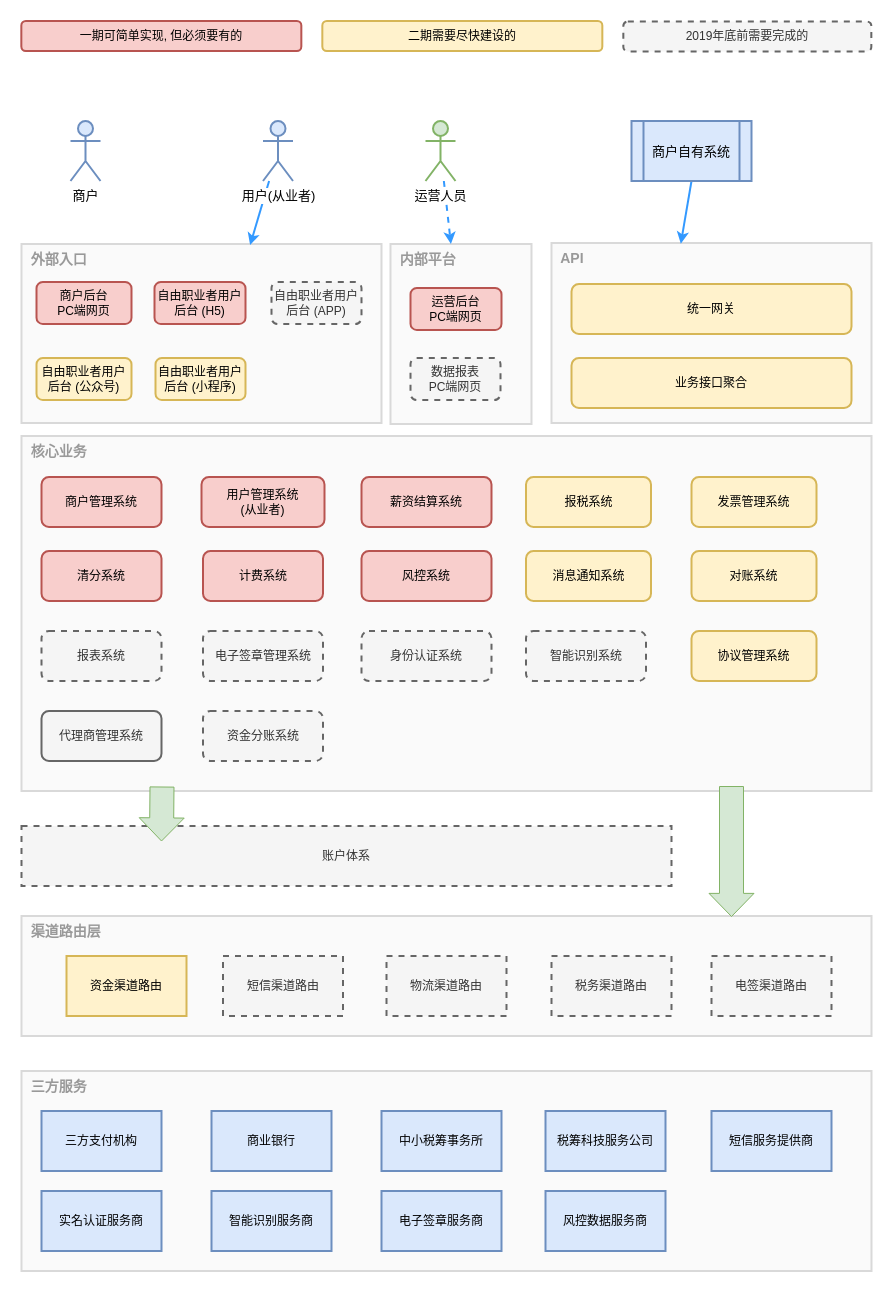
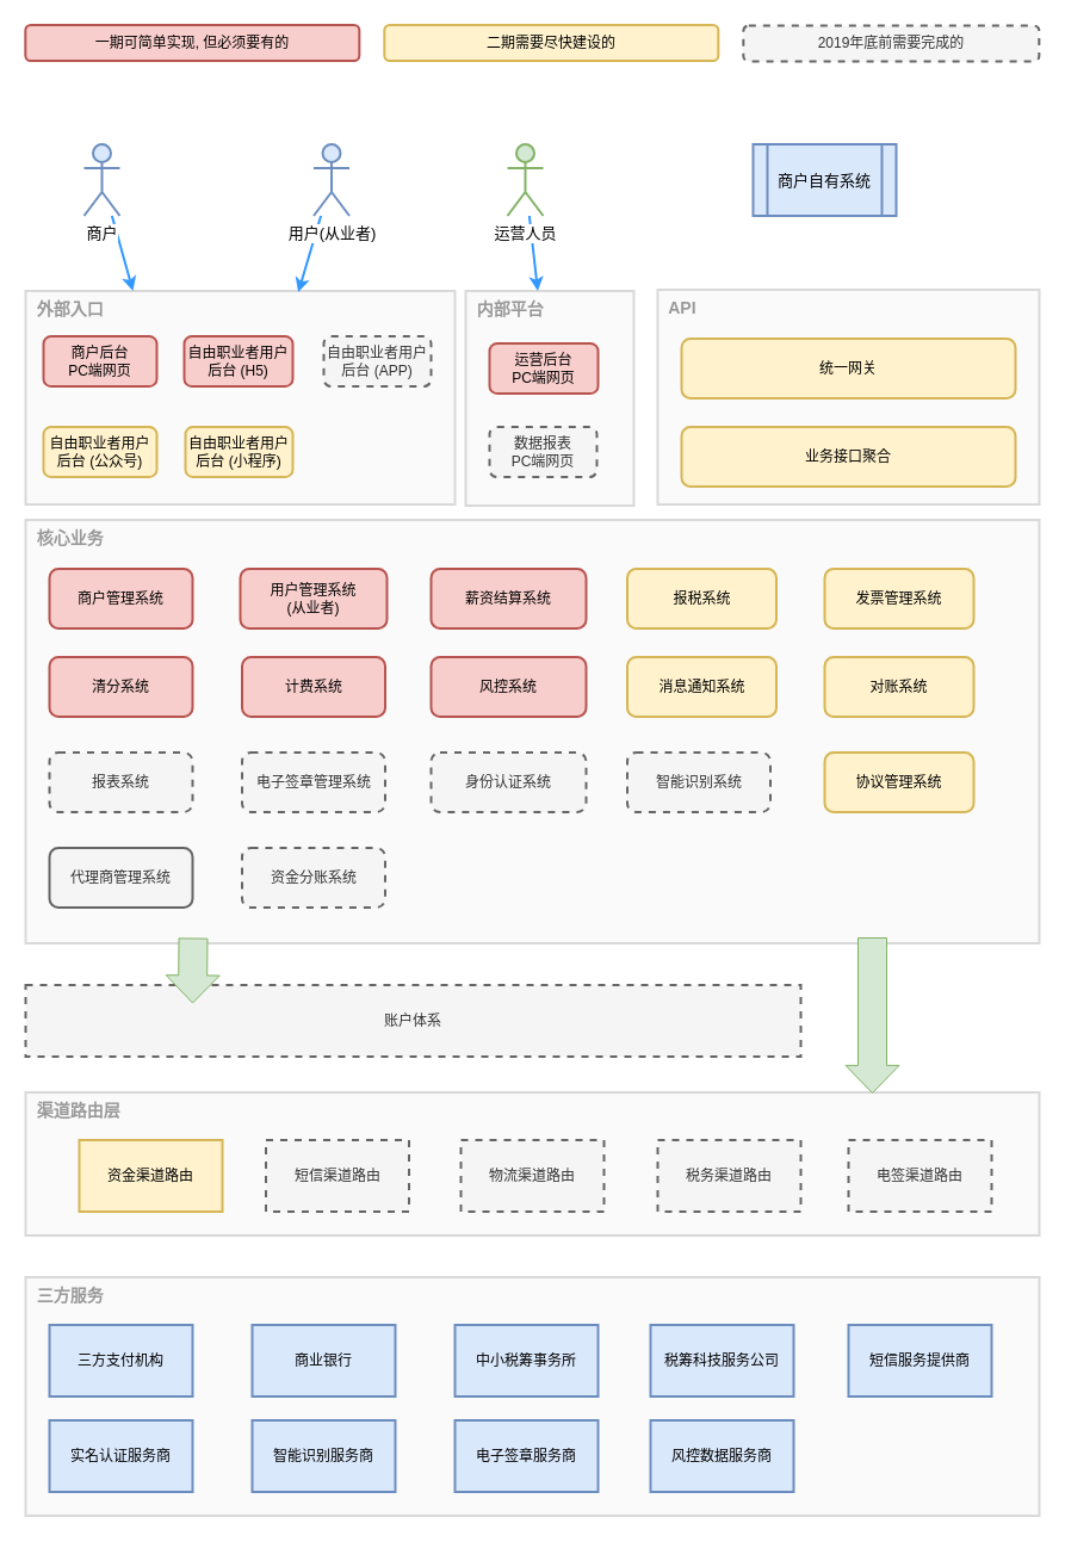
  <mxCell id="0" />
  <mxCell id="1" parent="0" />
  <mxCell id="2" value="&amp;nbsp; 三方服务" style="rounded=0;whiteSpace=wrap;html=1;glass=0;align=left;verticalAlign=top;strokeWidth=2;fillColor=#FAFAFA;strokeColor=#D9D9D9;fontColor=#999999;fontSize=14;fontStyle=1" vertex="1" parent="1"><mxGeometry y="1070.5" width="850" height="200" as="geometry" x="21" /></mxCell>
  <mxCell id="3" value="&amp;nbsp; 渠道路由层" style="rounded=0;whiteSpace=wrap;html=1;glass=0;gradientColor=none;align=left;verticalAlign=top;strokeWidth=2;fillColor=#FAFAFA;strokeColor=#D9D9D9;fontSize=14;fontStyle=1;fontColor=#999999;" vertex="1" parent="1"><mxGeometry y="915.5" width="850" height="120" as="geometry" x="21" /></mxCell>
  <mxCell id="4" value="&amp;nbsp; 核心业务" style="rounded=0;whiteSpace=wrap;html=1;glass=0;align=left;verticalAlign=top;strokeWidth=2;fillColor=#FAFAFA;strokeColor=#D9D9D9;fontColor=#999999;fontSize=14;fontStyle=1" vertex="1" parent="1"><mxGeometry y="435.5" width="850" height="355" as="geometry" x="21" /></mxCell>
  <mxCell id="5" value="&amp;nbsp; 内部平台" style="rounded=0;whiteSpace=wrap;html=1;glass=0;align=left;verticalAlign=top;strokeWidth=2;fillColor=#FAFAFA;strokeColor=#D9D9D9;fontColor=#999999;fontSize=14;fontStyle=1" vertex="1" parent="1"><mxGeometry x="390" y="243.5" width="141" height="180" as="geometry" /></mxCell>
  <mxCell id="6" value="&amp;nbsp; 外部入口" style="rounded=0;whiteSpace=wrap;html=1;glass=0;align=left;verticalAlign=top;strokeWidth=2;fillColor=#FAFAFA;strokeColor=#D9D9D9;fontColor=#999999;fontSize=14;fontStyle=1" vertex="1" parent="1"><mxGeometry y="243.5" width="360" height="179" as="geometry" x="21" /></mxCell>
  <mxCell id="7" value="商户后台&lt;br&gt;PC端网页&lt;br&gt;" style="rounded=1;whiteSpace=wrap;html=1;glass=0;fillColor=#f8cecc;strokeColor=#b85450;strokeWidth=2;" vertex="1" parent="1"><mxGeometry x="36" y="281.5" width="95" height="42" as="geometry" /></mxCell>
  <mxCell id="8" value="商户管理系统" style="rounded=1;whiteSpace=wrap;html=1;glass=0;fillColor=#f8cecc;strokeColor=#b85450;strokeWidth=2;" vertex="1" parent="1"><mxGeometry x="41" y="476.5" width="120" height="50" as="geometry" /></mxCell>
  <mxCell id="9" value="用户管理系统&lt;br&gt;(从业者)&lt;br&gt;" style="rounded=1;whiteSpace=wrap;html=1;glass=0;fillColor=#f8cecc;strokeColor=#b85450;strokeWidth=2;" vertex="1" parent="1"><mxGeometry x="201" y="476.5" width="123" height="50" as="geometry" /></mxCell>
  <mxCell id="10" value="薪资结算系统" style="rounded=1;whiteSpace=wrap;html=1;glass=0;fillColor=#f8cecc;strokeColor=#b85450;strokeWidth=2;" vertex="1" parent="1"><mxGeometry x="361" y="476.5" width="130" height="50" as="geometry" /></mxCell>
  <mxCell id="11" value="资金渠道路由" style="rounded=0;whiteSpace=wrap;html=1;glass=0;fillColor=#fff2cc;strokeColor=#d6b656;strokeWidth=2;" vertex="1" parent="1"><mxGeometry x="66" y="955.5" width="120" height="60" as="geometry" /></mxCell>
  <mxCell id="12" value="短信渠道路由" style="rounded=0;whiteSpace=wrap;html=1;glass=0;fillColor=#f5f5f5;strokeColor=#666666;fontColor=#333333;strokeWidth=2;dashed=1;" vertex="1" parent="1"><mxGeometry x="222.5" y="955.5" width="120" height="60" as="geometry" /></mxCell>
  <mxCell id="13" value="物流渠道路由" style="rounded=0;whiteSpace=wrap;html=1;glass=0;fillColor=#f5f5f5;strokeColor=#666666;fontColor=#333333;strokeWidth=2;dashed=1;" vertex="1" parent="1"><mxGeometry x="386" y="955.5" width="120" height="60" as="geometry" /></mxCell>
  <mxCell id="14" value="税务渠道路由" style="rounded=0;whiteSpace=wrap;html=1;glass=0;fillColor=#f5f5f5;strokeColor=#666666;fontColor=#333333;strokeWidth=2;dashed=1;" vertex="1" parent="1"><mxGeometry x="551" y="955.5" width="120" height="60" as="geometry" /></mxCell>
  <mxCell id="15" value="电签渠道路由" style="rounded=0;whiteSpace=wrap;html=1;glass=0;fillColor=#f5f5f5;strokeColor=#666666;fontColor=#333333;strokeWidth=2;dashed=1;" vertex="1" parent="1"><mxGeometry x="711" y="955.5" width="120" height="60" as="geometry" /></mxCell>
  <mxCell id="16" value="账户体系&lt;br&gt;" style="rounded=0;whiteSpace=wrap;html=1;glass=0;strokeWidth=2;fillColor=#f5f5f5;strokeColor=#666666;fontColor=#333333;dashed=1;" vertex="1" parent="1"><mxGeometry y="825.5" width="650" height="60" as="geometry" x="21" /></mxCell>
  <mxCell id="17" value="三方支付机构" style="rounded=0;whiteSpace=wrap;html=1;glass=0;strokeWidth=2;fillColor=#dae8fc;strokeColor=#6c8ebf;" vertex="1" parent="1"><mxGeometry x="41" y="1110.5" width="120" height="60" as="geometry" /></mxCell>
  <mxCell id="18" value="商业银行" style="rounded=0;whiteSpace=wrap;html=1;glass=0;strokeWidth=2;fillColor=#dae8fc;strokeColor=#6c8ebf;" vertex="1" parent="1"><mxGeometry x="211" y="1110.5" width="120" height="60" as="geometry" /></mxCell>
  <mxCell id="19" value="中小税筹事务所" style="rounded=0;whiteSpace=wrap;html=1;glass=0;strokeWidth=2;fillColor=#dae8fc;strokeColor=#6c8ebf;" vertex="1" parent="1"><mxGeometry x="381" y="1110.5" width="120" height="60" as="geometry" /></mxCell>
  <mxCell id="20" value="税筹科技服务公司" style="rounded=0;whiteSpace=wrap;html=1;glass=0;strokeWidth=2;fillColor=#dae8fc;strokeColor=#6c8ebf;" vertex="1" parent="1"><mxGeometry x="545" y="1110.5" width="120" height="60" as="geometry" /></mxCell>
  <mxCell id="21" value="一期可简单实现, 但必须要有的" style="rounded=1;whiteSpace=wrap;html=1;glass=0;fillColor=#f8cecc;strokeColor=#b85450;strokeWidth=2;" vertex="1" parent="1"><mxGeometry x="20.833" y="20.5" width="280" height="30" as="geometry" /></mxCell>
  <mxCell id="22" value="二期需要尽快建设的" style="rounded=1;whiteSpace=wrap;html=1;glass=0;fillColor=#fff2cc;strokeColor=#d6b656;strokeWidth=2;" vertex="1" parent="1"><mxGeometry x="321.833" y="20.5" width="280" height="30" as="geometry" /></mxCell>
  <mxCell id="23" value="2019年底前需要完成的" style="rounded=1;whiteSpace=wrap;html=1;glass=0;fillColor=#f5f5f5;strokeColor=#666666;strokeWidth=2;fontColor=#333333;dashed=1;" vertex="1" parent="1"><mxGeometry x="622.833" y="21" width="248" height="30" as="geometry" /></mxCell>
  <mxCell id="24" value="自由职业者用户后台 (H5)" style="rounded=1;whiteSpace=wrap;html=1;glass=0;fillColor=#f8cecc;strokeColor=#b85450;strokeWidth=2;" vertex="1" parent="1"><mxGeometry x="154" y="281.5" width="91" height="42" as="geometry" /></mxCell>
  <mxCell id="25" value="自由职业者用户后台 (公众号)" style="rounded=1;whiteSpace=wrap;html=1;glass=0;fillColor=#fff2cc;strokeColor=#d6b656;strokeWidth=2;" vertex="1" parent="1"><mxGeometry x="36" y="357.5" width="95" height="42" as="geometry" /></mxCell>
  <mxCell id="26" value="自由职业者用户后台 (小程序)" style="rounded=1;whiteSpace=wrap;html=1;glass=0;fillColor=#fff2cc;strokeColor=#d6b656;strokeWidth=2;" vertex="1" parent="1"><mxGeometry x="155" y="357.5" width="90" height="42" as="geometry" /></mxCell>
  <mxCell id="27" value="自由职业者用户后台 (APP)" style="rounded=1;whiteSpace=wrap;html=1;glass=0;fillColor=#f5f5f5;strokeColor=#666666;strokeWidth=2;fontColor=#333333;dashed=1;" vertex="1" parent="1"><mxGeometry x="271" y="281.5" width="90" height="42" as="geometry" /></mxCell>
  <mxCell id="28" value="运营后台&lt;br&gt;PC端网页&lt;br&gt;" style="rounded=1;whiteSpace=wrap;html=1;glass=0;fillColor=#f8cecc;strokeColor=#b85450;strokeWidth=2;" vertex="1" parent="1"><mxGeometry x="410" y="287.5" width="91" height="42" as="geometry" /></mxCell>
  <mxCell id="29" value="数据报表&lt;br&gt;PC端网页&lt;br&gt;" style="rounded=1;whiteSpace=wrap;html=1;glass=0;fillColor=#f5f5f5;strokeColor=#666666;strokeWidth=2;fontColor=#333333;dashed=1;" vertex="1" parent="1"><mxGeometry x="410" y="357.5" width="90" height="42" as="geometry" /></mxCell>
  <mxCell id="30" value="报税系统" style="rounded=1;whiteSpace=wrap;html=1;glass=0;fillColor=#fff2cc;strokeColor=#d6b656;strokeWidth=2;" vertex="1" parent="1"><mxGeometry x="525.5" y="476.5" width="125" height="50" as="geometry" /></mxCell>
  <mxCell id="31" value="发票管理系统" style="rounded=1;whiteSpace=wrap;html=1;glass=0;fillColor=#fff2cc;strokeColor=#d6b656;strokeWidth=2;" vertex="1" parent="1"><mxGeometry x="691" y="476.5" width="125" height="50" as="geometry" /></mxCell>
  <mxCell id="32" value="清分系统" style="rounded=1;whiteSpace=wrap;html=1;glass=0;fillColor=#f8cecc;strokeColor=#b85450;strokeWidth=2;" vertex="1" parent="1"><mxGeometry x="41" y="550.5" width="120" height="50" as="geometry" /></mxCell>
  <mxCell id="33" value="计费系统" style="rounded=1;whiteSpace=wrap;html=1;glass=0;fillColor=#f8cecc;strokeColor=#b85450;strokeWidth=2;" vertex="1" parent="1"><mxGeometry x="202.5" y="550.5" width="120" height="50" as="geometry" /></mxCell>
  <mxCell id="34" value="消息通知系统" style="rounded=1;whiteSpace=wrap;html=1;glass=0;fillColor=#fff2cc;strokeColor=#d6b656;strokeWidth=2;" vertex="1" parent="1"><mxGeometry x="525.5" y="550.5" width="125" height="50" as="geometry" /></mxCell>
  <mxCell id="35" value="对账系统" style="rounded=1;whiteSpace=wrap;html=1;glass=0;fillColor=#fff2cc;strokeColor=#d6b656;strokeWidth=2;" vertex="1" parent="1"><mxGeometry x="691" y="550.5" width="125" height="50" as="geometry" /></mxCell>
  <mxCell id="36" value="风控系统" style="rounded=1;whiteSpace=wrap;html=1;glass=0;fillColor=#f8cecc;strokeColor=#b85450;strokeWidth=2;" vertex="1" parent="1"><mxGeometry x="361" y="550.5" width="130" height="50" as="geometry" /></mxCell>
  <mxCell id="37" value="报表系统" style="rounded=1;whiteSpace=wrap;html=1;glass=0;fillColor=#f5f5f5;strokeColor=#666666;strokeWidth=2;fontColor=#333333;dashed=1;" vertex="1" parent="1"><mxGeometry x="41" y="630.5" width="120" height="50" as="geometry" /></mxCell>
  <mxCell id="38" value="电子签章管理系统" style="rounded=1;whiteSpace=wrap;html=1;glass=0;fillColor=#f5f5f5;strokeColor=#666666;strokeWidth=2;fontColor=#333333;dashed=1;" vertex="1" parent="1"><mxGeometry x="202.5" y="630.5" width="120" height="50" as="geometry" /></mxCell>
  <mxCell id="39" value="智能识别系统" style="rounded=1;whiteSpace=wrap;html=1;glass=0;fillColor=#f5f5f5;strokeColor=#666666;strokeWidth=2;fontColor=#333333;dashed=1;" vertex="1" parent="1"><mxGeometry x="525.5" y="630.5" width="120" height="50" as="geometry" /></mxCell>
  <mxCell id="40" value="身份认证系统" style="rounded=1;whiteSpace=wrap;html=1;glass=0;fillColor=#f5f5f5;strokeColor=#666666;strokeWidth=2;fontColor=#333333;dashed=1;" vertex="1" parent="1"><mxGeometry x="361" y="630.5" width="130" height="50" as="geometry" /></mxCell>
  <mxCell id="41" value="协议管理系统" style="rounded=1;whiteSpace=wrap;html=1;glass=0;fillColor=#fff2cc;strokeColor=#d6b656;strokeWidth=2;" vertex="1" parent="1"><mxGeometry x="691" y="630.5" width="125" height="50" as="geometry" /></mxCell>
  <mxCell id="42" value="" style="shape=flexArrow;endArrow=classic;html=1;width=24;endSize=7.373;fillColor=#d5e8d4;strokeColor=#82b366;" edge="1" parent="1"><mxGeometry width="50" height="50" relative="1" as="geometry"><mxPoint x="161.5" y="786" as="sourcePoint" /><mxPoint x="161" y="841" as="targetPoint" /><Array as="points" /></mxGeometry></mxCell>
  <mxCell id="43" value="" style="shape=flexArrow;endArrow=classic;html=1;width=24;endSize=7.373;fillColor=#d5e8d4;strokeColor=#82b366;" edge="1" parent="1"><mxGeometry width="50" height="50" relative="1" as="geometry"><mxPoint x="731" y="785.5" as="sourcePoint" /><mxPoint x="731" y="916.5" as="targetPoint" /><Array as="points" /></mxGeometry></mxCell>
  <mxCell id="44" value="代理商管理系统" style="rounded=1;whiteSpace=wrap;html=1;glass=0;fillColor=#f5f5f5;strokeColor=#666666;strokeWidth=2;fontColor=#333333;dashed=0;" vertex="1" parent="1"><mxGeometry x="41" y="710.5" width="120" height="50" as="geometry" /></mxCell>
  <mxCell id="45" value="资金分账系统" style="rounded=1;whiteSpace=wrap;html=1;glass=0;fillColor=#f5f5f5;strokeColor=#666666;strokeWidth=2;fontColor=#333333;dashed=1;" vertex="1" parent="1"><mxGeometry x="202.5" y="710.5" width="120" height="50" as="geometry" /></mxCell>
  <mxCell id="46" value="短信服务提供商" style="rounded=0;whiteSpace=wrap;html=1;glass=0;strokeWidth=2;fillColor=#dae8fc;strokeColor=#6c8ebf;" vertex="1" parent="1"><mxGeometry x="711" y="1110.5" width="120" height="60" as="geometry" /></mxCell>
  <mxCell id="47" value="实名认证服务商" style="rounded=0;whiteSpace=wrap;html=1;glass=0;strokeWidth=2;fillColor=#dae8fc;strokeColor=#6c8ebf;" vertex="1" parent="1"><mxGeometry x="41" y="1190.5" width="120" height="60" as="geometry" /></mxCell>
  <mxCell id="48" value="智能识别服务商" style="rounded=0;whiteSpace=wrap;html=1;glass=0;strokeWidth=2;fillColor=#dae8fc;strokeColor=#6c8ebf;" vertex="1" parent="1"><mxGeometry x="211" y="1190.5" width="120" height="60" as="geometry" /></mxCell>
  <mxCell id="49" value="电子签章服务商" style="rounded=0;whiteSpace=wrap;html=1;glass=0;strokeWidth=2;fillColor=#dae8fc;strokeColor=#6c8ebf;" vertex="1" parent="1"><mxGeometry x="381" y="1190.5" width="120" height="60" as="geometry" /></mxCell>
  <mxCell id="50" value="风控数据服务商" style="rounded=0;whiteSpace=wrap;html=1;glass=0;strokeWidth=2;fillColor=#dae8fc;strokeColor=#6c8ebf;" vertex="1" parent="1"><mxGeometry x="545" y="1190.5" width="120" height="60" as="geometry" /></mxCell>
  <mxCell id="51" value="&amp;nbsp; API" style="rounded=0;whiteSpace=wrap;html=1;glass=0;align=left;verticalAlign=top;strokeWidth=2;fillColor=#FAFAFA;strokeColor=#D9D9D9;fontColor=#999999;fontSize=14;fontStyle=1" vertex="1" parent="1"><mxGeometry x="551" y="242.5" width="320" height="180" as="geometry" /></mxCell>
  <mxCell id="52" value="统一网关" style="rounded=1;whiteSpace=wrap;html=1;glass=0;fillColor=#fff2cc;strokeColor=#d6b656;strokeWidth=2;" vertex="1" parent="1"><mxGeometry x="571" y="283.5" width="280" height="50" as="geometry" /></mxCell>
  <mxCell id="53" value="业务接口聚合" style="rounded=1;whiteSpace=wrap;html=1;glass=0;fillColor=#fff2cc;strokeColor=#d6b656;strokeWidth=2;" vertex="1" parent="1"><mxGeometry x="571" y="357.5" width="280" height="50" as="geometry" /></mxCell>
+ <mxCell id="54" style="edgeStyle=none;rounded=0;orthogonalLoop=1;jettySize=auto;html=1;entryX=0.25;entryY=0;entryDx=0;entryDy=0;strokeWidth=2;strokeColor=#3399FF;" edge="1" parent="1" source="55" target="6"><mxGeometry relative="1" as="geometry" /></mxCell>
  <mxCell id="55" value="商户" style="shape=umlActor;verticalLabelPosition=bottom;labelBackgroundColor=#ffffff;verticalAlign=top;html=1;outlineConnect=0;strokeWidth=2;strokeColor=#6c8ebf;fillColor=#dae8fc;fontSize=13;fontStyle=0" vertex="1" parent="1"><mxGeometry x="70" y="120.5" width="30" height="60" as="geometry" /></mxCell>
  <mxCell id="56" style="edgeStyle=none;rounded=0;orthogonalLoop=1;jettySize=auto;html=1;strokeWidth=2;entryX=0.635;entryY=0.006;entryDx=0;entryDy=0;entryPerimeter=0;strokeColor=#3399FF;" edge="1" parent="1" source="57" target="6"><mxGeometry relative="1" as="geometry" /></mxCell>
  <mxCell id="57" value="用户(从业者)" style="shape=umlActor;verticalLabelPosition=bottom;labelBackgroundColor=#ffffff;verticalAlign=top;html=1;outlineConnect=0;strokeWidth=2;strokeColor=#6c8ebf;fillColor=#dae8fc;fontSize=13;fontStyle=0" vertex="1" parent="1"><mxGeometry x="262.5" y="120.5" width="30" height="60" as="geometry" /></mxCell>
- <mxCell id="58" style="rounded=0;orthogonalLoop=1;jettySize=auto;html=1;strokeWidth=2;strokeColor=#3399FF;dashed=1;" edge="1" parent="1" source="59" target="5"><mxGeometry relative="1" as="geometry" /></mxCell>
+ <mxCell id="58" style="rounded=0;orthogonalLoop=1;jettySize=auto;html=1;strokeWidth=2;strokeColor=#3399FF;" edge="1" parent="1" source="59" target="5"><mxGeometry relative="1" as="geometry" /></mxCell>
  <mxCell id="59" value="运营人员" style="shape=umlActor;verticalLabelPosition=bottom;labelBackgroundColor=#ffffff;verticalAlign=top;html=1;outlineConnect=0;strokeWidth=2;strokeColor=#82b366;fillColor=#d5e8d4;fontSize=13;fontStyle=0" vertex="1" parent="1"><mxGeometry x="425" y="120.5" width="30" height="60" as="geometry" /></mxCell>
- <mxCell id="60" style="edgeStyle=none;rounded=0;orthogonalLoop=1;jettySize=auto;html=1;exitX=0.5;exitY=1;exitDx=0;exitDy=0;entryX=0.404;entryY=0.004;entryDx=0;entryDy=0;entryPerimeter=0;strokeColor=#3399FF;strokeWidth=2;" edge="1" parent="1" source="61" target="51"><mxGeometry relative="1" as="geometry" /></mxCell>
  <mxCell id="61" value="商户自有系统" style="shape=process;whiteSpace=wrap;html=1;backgroundOutline=1;strokeColor=#6c8ebf;strokeWidth=2;fillColor=#dae8fc;fontSize=13;fontStyle=0" vertex="1" parent="1"><mxGeometry x="631" y="120.5" width="120" height="60" as="geometry" /></mxCell>
